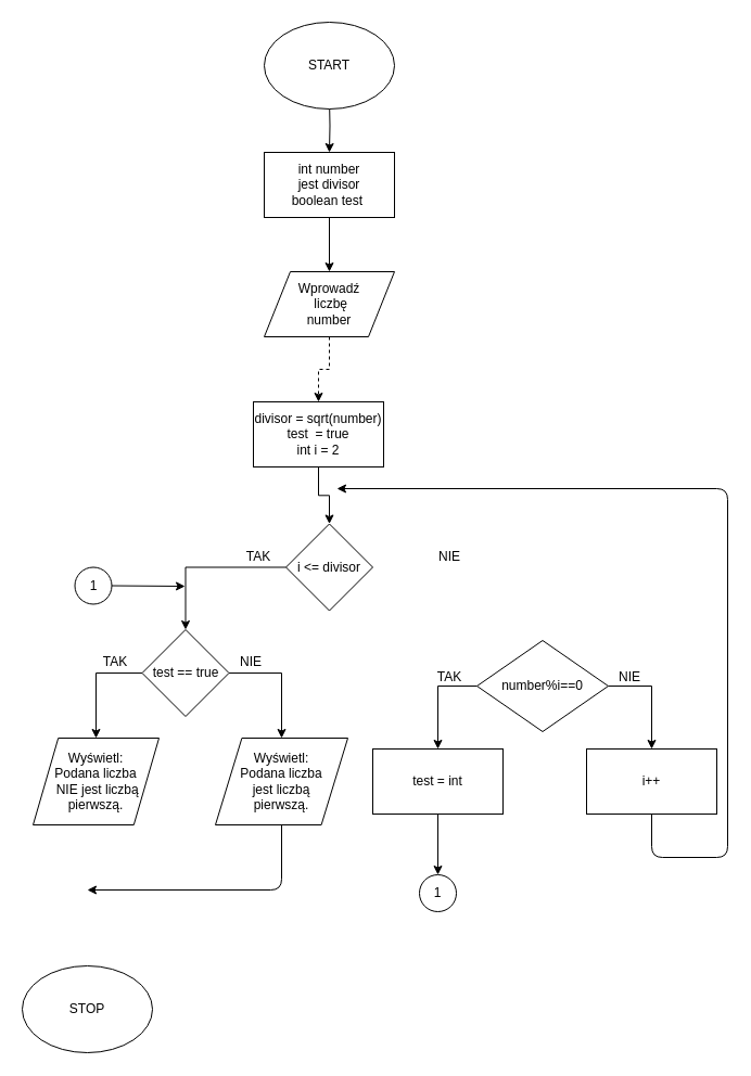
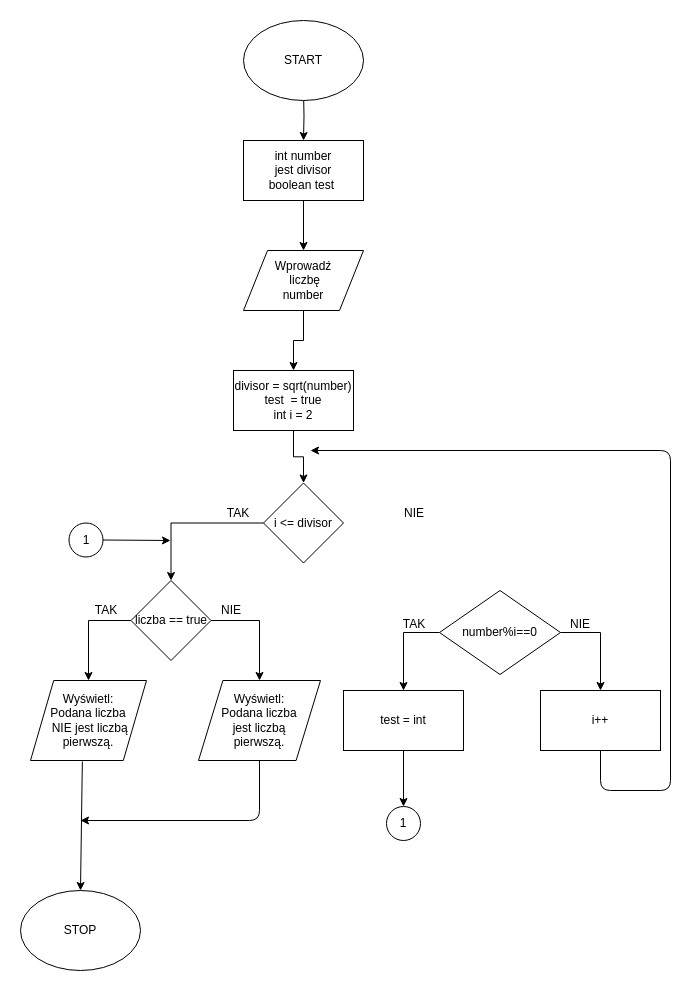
  <mxCell id="0" />
  <mxCell id="1" parent="0" />
  <mxCell id="2" value="" style="edgeStyle=orthogonalEdgeStyle;rounded=0;orthogonalLoop=1;jettySize=auto;html=1;" parent="1" target="4" edge="1"><mxGeometry relative="1" as="geometry"><mxPoint x="303" y="90" as="sourcePoint" /></mxGeometry></mxCell>
  <mxCell id="3" value="" style="edgeStyle=orthogonalEdgeStyle;rounded=0;orthogonalLoop=1;jettySize=auto;html=1;" parent="1" source="4" target="6" edge="1"><mxGeometry relative="1" as="geometry" /></mxCell>
  <mxCell id="4" value="int number&lt;br&gt;jest divisor&lt;br&gt;boolean test&amp;nbsp;&lt;br&gt;" style="rounded=0;whiteSpace=wrap;html=1;" parent="1" vertex="1"><mxGeometry x="243" y="140" width="120" height="60" as="geometry" /></mxCell>
- <mxCell id="5" value="" style="edgeStyle=orthogonalEdgeStyle;rounded=0;orthogonalLoop=1;jettySize=auto;html=1;entryX=0.5;entryY=0;entryDx=0;entryDy=0;dashed=1;" parent="1" source="6" target="12" edge="1"><mxGeometry relative="1" as="geometry"><mxPoint x="303" y="380" as="targetPoint" /></mxGeometry></mxCell>
+ <mxCell id="5" value="" style="edgeStyle=orthogonalEdgeStyle;rounded=0;orthogonalLoop=1;jettySize=auto;html=1;entryX=0.5;entryY=0;entryDx=0;entryDy=0;" parent="1" source="6" target="12" edge="1"><mxGeometry relative="1" as="geometry"><mxPoint x="303" y="380" as="targetPoint" /></mxGeometry></mxCell>
  <mxCell id="6" value="Wprowadź &lt;br&gt;&amp;nbsp;liczbę&lt;br&gt;number&lt;br&gt;" style="shape=parallelogram;perimeter=parallelogramPerimeter;whiteSpace=wrap;html=1;" parent="1" vertex="1"><mxGeometry x="243" y="250" width="120" height="60" as="geometry" /></mxCell>
  <mxCell id="7" value="START" style="text;html=1;resizable=0;autosize=1;align=center;verticalAlign=middle;points=[];fillColor=none;strokeColor=none;rounded=0;" parent="1" vertex="1"><mxGeometry x="278" y="50" width="50" height="20" as="geometry" /></mxCell>
  <mxCell id="8" style="edgeStyle=orthogonalEdgeStyle;rounded=0;orthogonalLoop=1;jettySize=auto;html=1;entryX=0;entryY=0.5;entryDx=0;entryDy=0;" parent="1" edge="1"><mxGeometry relative="1" as="geometry"><mxPoint x="550" y="730" as="sourcePoint" /></mxGeometry></mxCell>
  <mxCell id="9" value="START" style="ellipse;whiteSpace=wrap;html=1;" parent="1" vertex="1"><mxGeometry x="243" y="20" width="120" height="80" as="geometry" /></mxCell>
  <mxCell id="10" value="STOP" style="ellipse;whiteSpace=wrap;html=1;" parent="1" vertex="1"><mxGeometry x="20" y="890" width="120" height="80" as="geometry" /></mxCell>
  <mxCell id="11" value="" style="edgeStyle=orthogonalEdgeStyle;rounded=0;orthogonalLoop=1;jettySize=auto;html=1;entryX=0.5;entryY=0;entryDx=0;entryDy=0;" parent="1" source="12" target="14" edge="1"><mxGeometry relative="1" as="geometry"><mxPoint x="303" y="510" as="targetPoint" /></mxGeometry></mxCell>
  <mxCell id="12" value="divisor = sqrt(number)&lt;br&gt;test &amp;nbsp;= true&lt;br&gt;int i = 2&lt;br&gt;" style="rounded=0;whiteSpace=wrap;html=1;" parent="1" vertex="1"><mxGeometry x="233" y="370" width="120" height="60" as="geometry" /></mxCell>
  <mxCell id="13" style="edgeStyle=orthogonalEdgeStyle;rounded=0;orthogonalLoop=1;jettySize=auto;html=1;exitX=0;exitY=0.5;exitDx=0;exitDy=0;entryX=0.5;entryY=0;entryDx=0;entryDy=0;" parent="1" source="14" target="19" edge="1"><mxGeometry relative="1" as="geometry"><mxPoint x="218" y="578" as="targetPoint" /></mxGeometry></mxCell>
  <mxCell id="14" value="i &amp;lt;= divisor" style="rhombus;whiteSpace=wrap;html=1;" parent="1" vertex="1"><mxGeometry x="263" y="482.5" width="80" height="80" as="geometry" /></mxCell>
  <mxCell id="15" value="NIE" style="text;html=1;strokeColor=none;fillColor=none;align=center;verticalAlign=middle;whiteSpace=wrap;rounded=0;" parent="1" vertex="1"><mxGeometry x="394" y="502.5" width="40" height="20" as="geometry" /></mxCell>
  <mxCell id="16" value="TAK" style="text;html=1;strokeColor=none;fillColor=none;align=center;verticalAlign=middle;whiteSpace=wrap;rounded=0;" parent="1" vertex="1"><mxGeometry x="218" y="502.5" width="40" height="20" as="geometry" /></mxCell>
  <mxCell id="17" style="edgeStyle=orthogonalEdgeStyle;rounded=0;orthogonalLoop=1;jettySize=auto;html=1;exitX=1;exitY=0.5;exitDx=0;exitDy=0;entryX=0.5;entryY=0;entryDx=0;entryDy=0;" parent="1" source="19" target="22" edge="1"><mxGeometry relative="1" as="geometry"><mxPoint x="256" y="675" as="targetPoint" /></mxGeometry></mxCell>
  <mxCell id="18" style="edgeStyle=orthogonalEdgeStyle;rounded=0;orthogonalLoop=1;jettySize=auto;html=1;exitX=0;exitY=0.5;exitDx=0;exitDy=0;entryX=0.5;entryY=0;entryDx=0;entryDy=0;" parent="1" source="19" target="23" edge="1"><mxGeometry relative="1" as="geometry"><mxPoint x="85.5" y="675.5" as="targetPoint" /></mxGeometry></mxCell>
- <mxCell id="19" value="test == true" style="rhombus;whiteSpace=wrap;html=1;" parent="1" vertex="1"><mxGeometry x="130.5" y="580" width="80" height="80" as="geometry" /></mxCell>
+ <mxCell id="19" value="liczba == true" style="rhombus;whiteSpace=wrap;html=1;" parent="1" vertex="1"><mxGeometry x="130.5" y="580" width="80" height="80" as="geometry" /></mxCell>
  <mxCell id="20" value="NIE" style="text;html=1;strokeColor=none;fillColor=none;align=center;verticalAlign=middle;whiteSpace=wrap;rounded=0;" parent="1" vertex="1"><mxGeometry x="210.5" y="600" width="40" height="20" as="geometry" /></mxCell>
  <mxCell id="21" value="TAK" style="text;html=1;strokeColor=none;fillColor=none;align=center;verticalAlign=middle;whiteSpace=wrap;rounded=0;" parent="1" vertex="1"><mxGeometry x="85.5" y="600" width="40" height="20" as="geometry" /></mxCell>
  <mxCell id="22" value="Wyświetl:&lt;br&gt;Podana liczba &lt;br&gt;jest liczbą &lt;br&gt;pierwszą.&lt;br&gt;" style="shape=parallelogram;perimeter=parallelogramPerimeter;whiteSpace=wrap;html=1;" parent="1" vertex="1"><mxGeometry x="198" y="680" width="122" height="80" as="geometry" /></mxCell>
  <mxCell id="23" value="Wyświetl:&lt;br&gt;Podana liczba&lt;br&gt;&amp;nbsp;NIE jest liczbą pierwszą.&lt;br&gt;" style="shape=parallelogram;perimeter=parallelogramPerimeter;whiteSpace=wrap;html=1;" parent="1" vertex="1"><mxGeometry x="30" y="680" width="116" height="80" as="geometry" /></mxCell>
  <mxCell id="24" style="edgeStyle=orthogonalEdgeStyle;rounded=0;orthogonalLoop=1;jettySize=auto;html=1;exitX=0;exitY=0.5;exitDx=0;exitDy=0;entryX=0.5;entryY=0;entryDx=0;entryDy=0;" parent="1" source="25" target="29" edge="1"><mxGeometry relative="1" as="geometry"><mxPoint x="390" y="680" as="targetPoint" /></mxGeometry></mxCell>
  <mxCell id="25" value="number%i==0&lt;br&gt;" style="rhombus;whiteSpace=wrap;html=1;" parent="1" vertex="1"><mxGeometry x="439" y="590" width="121" height="84" as="geometry" /></mxCell>
  <mxCell id="26" value="NIE" style="text;html=1;strokeColor=none;fillColor=none;align=center;verticalAlign=middle;whiteSpace=wrap;rounded=0;" parent="1" vertex="1"><mxGeometry x="560" y="614" width="40" height="20" as="geometry" /></mxCell>
  <mxCell id="27" value="TAK" style="text;html=1;strokeColor=none;fillColor=none;align=center;verticalAlign=middle;whiteSpace=wrap;rounded=0;" parent="1" vertex="1"><mxGeometry x="394" y="614" width="40" height="20" as="geometry" /></mxCell>
+ <mxCell id="28" value="" style="endArrow=classic;html=1;exitX=0.447;exitY=1.013;exitDx=0;exitDy=0;exitPerimeter=0;entryX=0.5;entryY=0;entryDx=0;entryDy=0;" parent="1" source="23" target="10" edge="1"><mxGeometry width="50" height="50" relative="1" as="geometry"><mxPoint x="130" y="900" as="sourcePoint" /><mxPoint x="180" y="850" as="targetPoint" /></mxGeometry></mxCell>
  <mxCell id="29" value="test = int" style="rounded=0;whiteSpace=wrap;html=1;" parent="1" vertex="1"><mxGeometry x="343" y="690" width="120" height="60" as="geometry" /></mxCell>
  <mxCell id="30" value="" style="endArrow=classic;html=1;exitX=0.5;exitY=1;exitDx=0;exitDy=0;" parent="1" source="22" edge="1"><mxGeometry width="50" height="50" relative="1" as="geometry"><mxPoint x="220" y="870" as="sourcePoint" /><mxPoint x="80" y="820" as="targetPoint" /><Array as="points"><mxPoint x="259" y="820" /></Array></mxGeometry></mxCell>
  <mxCell id="31" value="" style="endArrow=classic;html=1;exitX=0.5;exitY=1;exitDx=0;exitDy=0;entryX=0.5;entryY=0;entryDx=0;entryDy=0;" parent="1" source="29" target="32" edge="1"><mxGeometry width="50" height="50" relative="1" as="geometry"><mxPoint x="440" y="970" as="sourcePoint" /><mxPoint x="403" y="800" as="targetPoint" /></mxGeometry></mxCell>
  <mxCell id="32" value="1" style="ellipse;whiteSpace=wrap;html=1;aspect=fixed;" parent="1" vertex="1"><mxGeometry x="386" y="806" width="34" height="34" as="geometry" /></mxCell>
  <mxCell id="33" value="1" style="ellipse;whiteSpace=wrap;html=1;aspect=fixed;" parent="1" vertex="1"><mxGeometry x="68.5" y="522.5" width="34" height="34" as="geometry" /></mxCell>
  <mxCell id="34" value="" style="endArrow=classic;html=1;exitX=1;exitY=0.5;exitDx=0;exitDy=0;" parent="1" source="33" edge="1"><mxGeometry width="50" height="50" relative="1" as="geometry"><mxPoint x="140" y="490" as="sourcePoint" /><mxPoint x="170" y="540" as="targetPoint" /></mxGeometry></mxCell>
  <mxCell id="35" style="edgeStyle=orthogonalEdgeStyle;rounded=0;orthogonalLoop=1;jettySize=auto;html=1;exitX=1;exitY=0.5;exitDx=0;exitDy=0;entryX=0.5;entryY=0;entryDx=0;entryDy=0;" parent="1" source="25" target="36" edge="1"><mxGeometry relative="1" as="geometry"><mxPoint x="570" y="680" as="targetPoint" /><mxPoint x="602" y="640" as="sourcePoint" /></mxGeometry></mxCell>
  <mxCell id="36" value="i++" style="rounded=0;whiteSpace=wrap;html=1;" parent="1" vertex="1"><mxGeometry x="540" y="690" width="120" height="60" as="geometry" /></mxCell>
  <mxCell id="37" value="" style="endArrow=classic;html=1;exitX=0.5;exitY=1;exitDx=0;exitDy=0;" parent="1" source="36" edge="1"><mxGeometry width="50" height="50" relative="1" as="geometry"><mxPoint x="580" y="870" as="sourcePoint" /><mxPoint x="310" y="450" as="targetPoint" /><Array as="points"><mxPoint x="600" y="790" /><mxPoint x="670" y="790" /><mxPoint x="670" y="450" /></Array></mxGeometry></mxCell>
